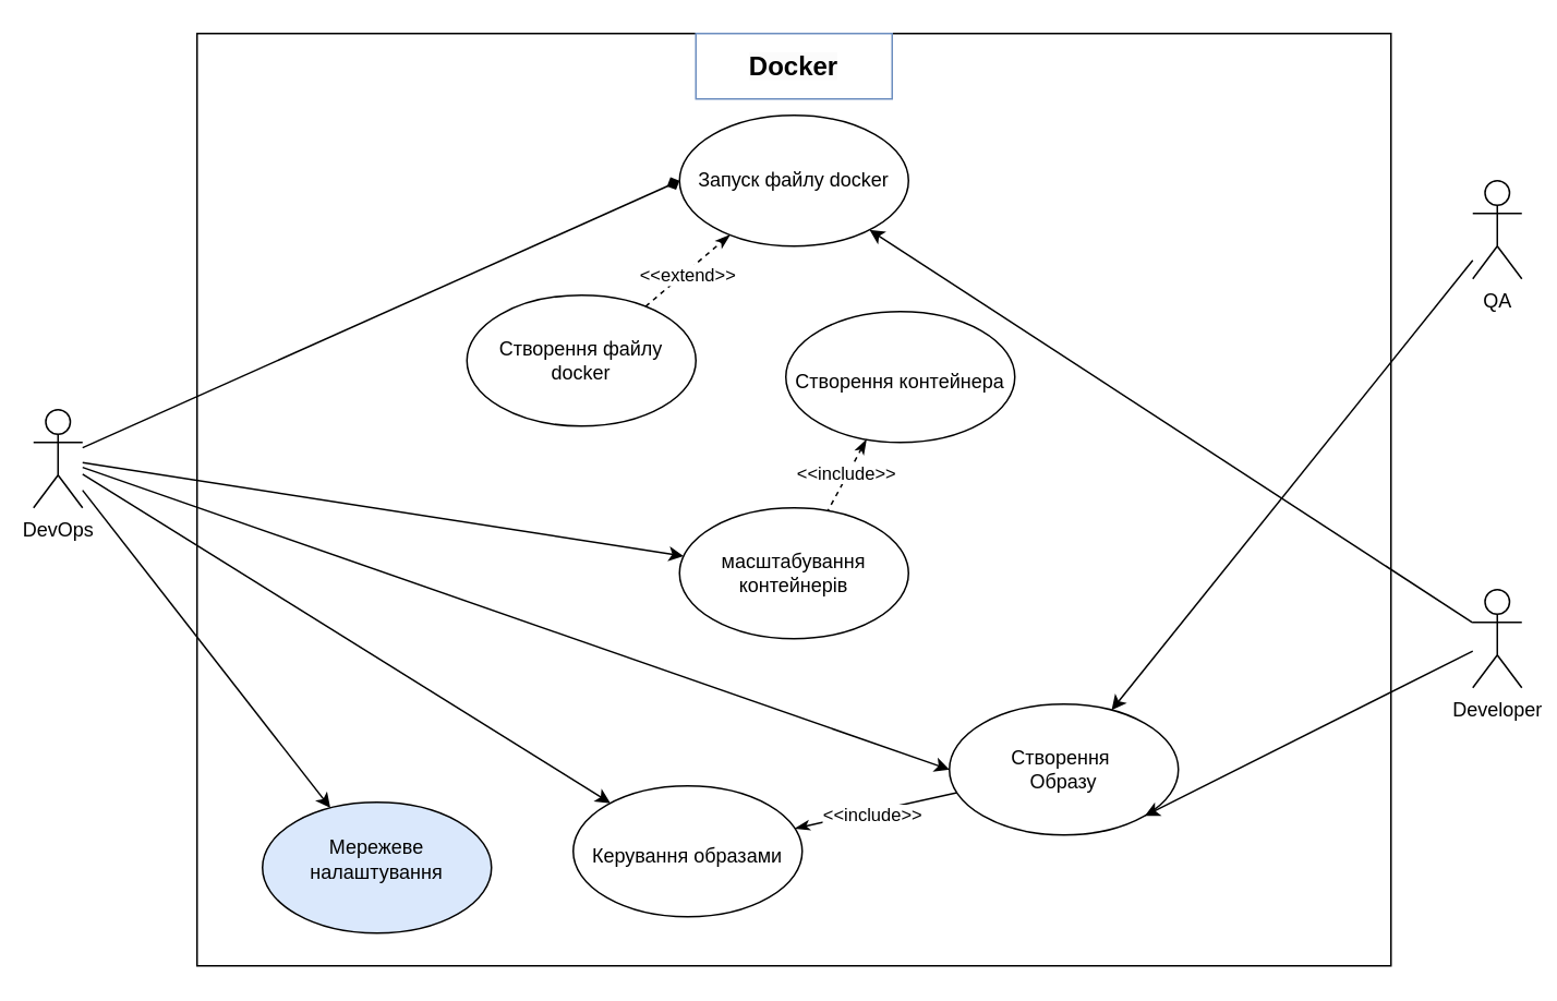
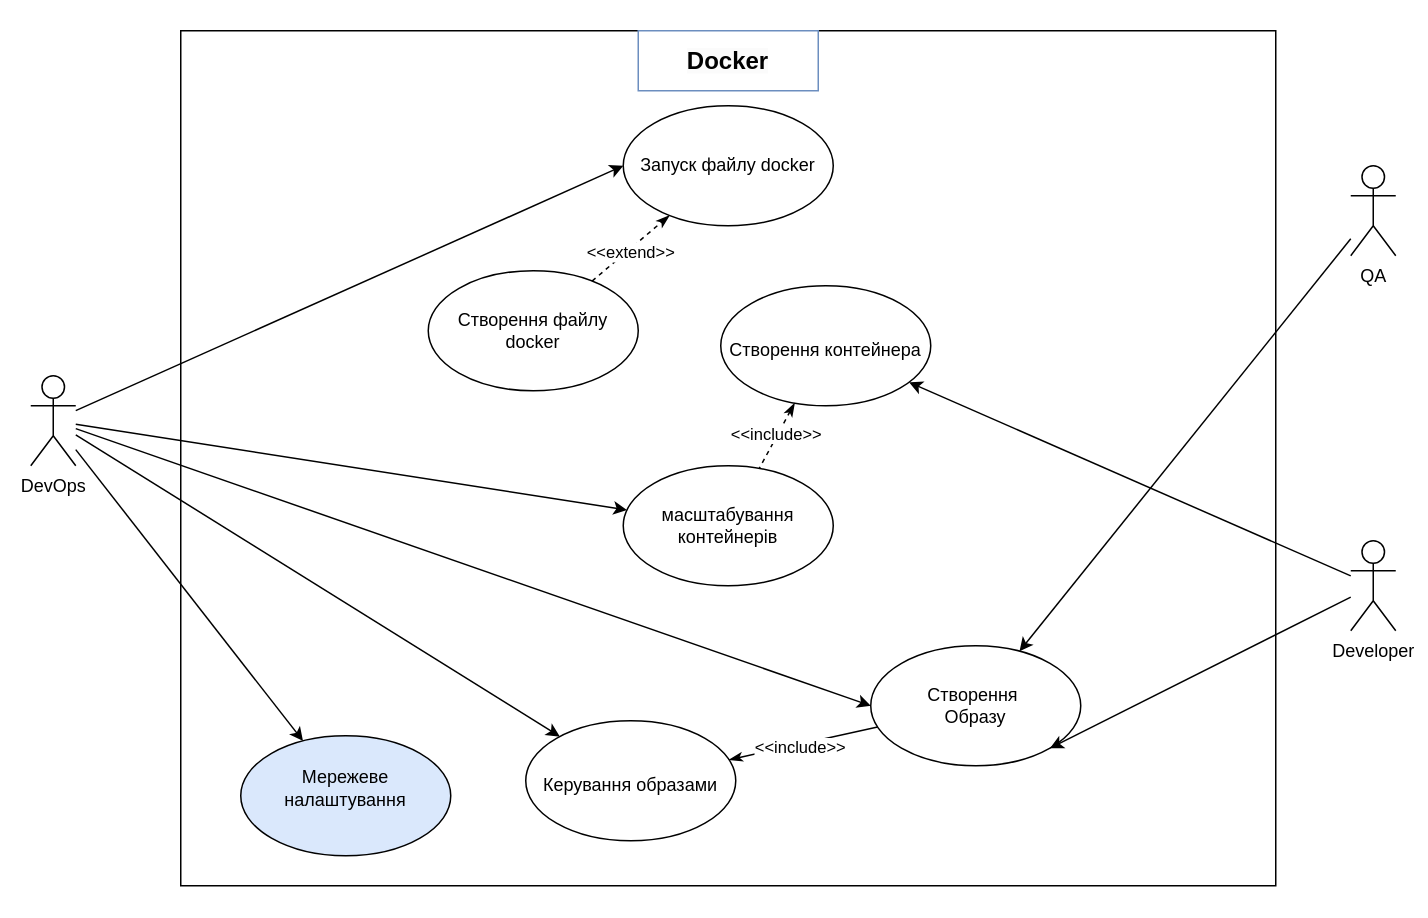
  <mxCell id="0" />
  <mxCell id="1" parent="0" />
  <mxCell id="2" value="&lt;font style=&quot;font-size: 16px;&quot;&gt;&lt;br&gt;&lt;/font&gt;" style="rounded=0;whiteSpace=wrap;html=1;" vertex="1" parent="1"><mxGeometry x="120" y="20" width="730" height="570" as="geometry" /></mxCell>
  <mxCell id="3" value="&lt;br&gt;&lt;br&gt;Створення контейнера" style="ellipse;whiteSpace=wrap;html=1;verticalAlign=top;" vertex="1" parent="1"><mxGeometry x="480" y="190" width="140" height="80" as="geometry" /></mxCell>
  <mxCell id="4" value="&lt;br&gt;&lt;br&gt;Керування образами" style="ellipse;whiteSpace=wrap;html=1;verticalAlign=top;" vertex="1" parent="1"><mxGeometry x="350" y="480" width="140" height="80" as="geometry" /></mxCell>
  <mxCell id="5" value="&lt;br&gt;Мережеве налаштування" style="ellipse;whiteSpace=wrap;html=1;verticalAlign=top;fillColor=#dae8fc;" vertex="1" parent="1"><mxGeometry x="160" y="490" width="140" height="80" as="geometry" /></mxCell>
  <mxCell id="6" value="DevOps" style="shape=umlActor;verticalLabelPosition=bottom;verticalAlign=top;html=1;outlineConnect=0;" vertex="1" parent="1"><mxGeometry x="20" y="250" width="30" height="60" as="geometry" /></mxCell>
  <mxCell id="7" value="масштабування&lt;br&gt;контейнерів" style="ellipse;whiteSpace=wrap;html=1;" vertex="1" parent="1"><mxGeometry x="415" y="310" width="140" height="80" as="geometry" /></mxCell>
  <mxCell id="8" value="QA" style="shape=umlActor;verticalLabelPosition=bottom;verticalAlign=top;html=1;outlineConnect=0;" vertex="1" parent="1"><mxGeometry x="900" y="110" width="30" height="60" as="geometry" /></mxCell>
  <mxCell id="9" value="Developer" style="shape=umlActor;verticalLabelPosition=bottom;verticalAlign=top;html=1;outlineConnect=0;" vertex="1" parent="1"><mxGeometry x="900" y="360" width="30" height="60" as="geometry" /></mxCell>
  <mxCell id="10" value="&lt;b style=&quot;border-color: var(--border-color); color: rgb(0, 0, 0); font-family: Helvetica; font-size: 16px; font-style: normal; font-variant-ligatures: normal; font-variant-caps: normal; letter-spacing: normal; orphans: 2; text-align: center; text-indent: 0px; text-transform: none; widows: 2; word-spacing: 0px; -webkit-text-stroke-width: 0px; background-color: rgb(251, 251, 251); text-decoration-thickness: initial; text-decoration-style: initial; text-decoration-color: initial;&quot;&gt;Docker&lt;/b&gt;" style="rounded=0;whiteSpace=wrap;html=1;fillColor=#ffffff;strokeColor=#6c8ebf;" vertex="1" parent="1"><mxGeometry x="425" y="20" width="120" height="40" as="geometry" /></mxCell>
  <mxCell id="11" value="Створення&amp;nbsp;&lt;br&gt;Образу" style="ellipse;whiteSpace=wrap;html=1;" vertex="1" parent="1"><mxGeometry x="580" y="430" width="140" height="80" as="geometry" /></mxCell>
  <mxCell id="12" value="Створення файлу docker" style="ellipse;whiteSpace=wrap;html=1;" vertex="1" parent="1"><mxGeometry x="285" y="180" width="140" height="80" as="geometry" /></mxCell>
- <mxCell id="13" value="" style="endArrow=diamond;html=1;rounded=0;entryX=0;entryY=0.5;entryDx=0;entryDy=0;" edge="1" parent="1" source="6" target="18"><mxGeometry width="50" height="50" relative="1" as="geometry"><mxPoint x="80" y="230" as="sourcePoint" /><mxPoint x="130" y="180" as="targetPoint" /></mxGeometry></mxCell>
+ <mxCell id="13" value="" style="endArrow=classic;html=1;rounded=0;entryX=0;entryY=0.5;entryDx=0;entryDy=0;" edge="1" parent="1" source="6" target="18"><mxGeometry width="50" height="50" relative="1" as="geometry"><mxPoint x="80" y="230" as="sourcePoint" /><mxPoint x="130" y="180" as="targetPoint" /></mxGeometry></mxCell>
  <mxCell id="14" value="" style="endArrow=classic;html=1;rounded=0;entryX=0;entryY=0.5;entryDx=0;entryDy=0;" edge="1" parent="1" source="6" target="11"><mxGeometry width="50" height="50" relative="1" as="geometry"><mxPoint x="80" y="288" as="sourcePoint" /><mxPoint x="280" y="130" as="targetPoint" /></mxGeometry></mxCell>
  <mxCell id="15" value="" style="endArrow=classic;html=1;rounded=0;" edge="1" parent="1" source="6" target="4"><mxGeometry width="50" height="50" relative="1" as="geometry"><mxPoint x="500" y="290" as="sourcePoint" /><mxPoint x="550" y="240" as="targetPoint" /></mxGeometry></mxCell>
  <mxCell id="16" value="" style="endArrow=classic;html=1;rounded=0;" edge="1" parent="1" source="6" target="5"><mxGeometry width="50" height="50" relative="1" as="geometry"><mxPoint x="30" y="277" as="sourcePoint" /><mxPoint x="306" y="405" as="targetPoint" /></mxGeometry></mxCell>
- <mxCell id="17" value="" style="endArrow=classic;html=1;rounded=0;" edge="1" parent="1" source="9" target="18"><mxGeometry width="50" height="50" relative="1" as="geometry"><mxPoint x="730" y="320" as="sourcePoint" /><mxPoint x="780" y="270" as="targetPoint" /></mxGeometry></mxCell>
+ <mxCell id="17" value="" style="endArrow=classic;html=1;rounded=0;" edge="1" parent="1" source="9" target="3"><mxGeometry width="50" height="50" relative="1" as="geometry"><mxPoint x="730" y="320" as="sourcePoint" /><mxPoint x="780" y="270" as="targetPoint" /></mxGeometry></mxCell>
  <mxCell id="18" value="Запуск файлу docker" style="ellipse;whiteSpace=wrap;html=1;" vertex="1" parent="1"><mxGeometry x="415" y="70" width="140" height="80" as="geometry" /></mxCell>
  <mxCell id="19" value="" style="endArrow=classicThin;dashed=1;html=1;rounded=0;endFill=1;" edge="1" parent="1" source="12" target="18"><mxGeometry width="50" height="50" relative="1" as="geometry"><mxPoint x="420" y="170" as="sourcePoint" /><mxPoint x="470" y="120" as="targetPoint" /></mxGeometry></mxCell>
  <mxCell id="20" value="&amp;lt;&amp;lt;extend&amp;gt;&amp;gt;" style="edgeLabel;html=1;align=center;verticalAlign=middle;resizable=0;points=[];" vertex="1" connectable="0" parent="19"><mxGeometry x="-0.05" y="-2" relative="1" as="geometry"><mxPoint as="offset" /></mxGeometry></mxCell>
  <mxCell id="21" value="" style="endArrow=classic;html=1;rounded=0;" edge="1" parent="1" source="6" target="7"><mxGeometry width="50" height="50" relative="1" as="geometry"><mxPoint x="60" y="284" as="sourcePoint" /><mxPoint x="510" y="110" as="targetPoint" /></mxGeometry></mxCell>
  <mxCell id="22" value="" style="endArrow=classic;html=1;rounded=0;entryX=1;entryY=1;entryDx=0;entryDy=0;" edge="1" parent="1" source="9" target="11"><mxGeometry width="50" height="50" relative="1" as="geometry"><mxPoint x="910" y="387" as="sourcePoint" /><mxPoint x="619" y="143" as="targetPoint" /></mxGeometry></mxCell>
  <mxCell id="23" value="" style="endArrow=classic;html=1;rounded=0;" edge="1" parent="1" source="8" target="11"><mxGeometry width="50" height="50" relative="1" as="geometry"><mxPoint x="910" y="149" as="sourcePoint" /><mxPoint x="564" y="125" as="targetPoint" /></mxGeometry></mxCell>
  <mxCell id="24" value="" style="endArrow=none;dashed=0;html=1;rounded=0;endFill=0;startArrow=classicThin;startFill=1;" edge="1" parent="1" source="4" target="11"><mxGeometry width="50" height="50" relative="1" as="geometry"><mxPoint x="444" y="490" as="sourcePoint" /><mxPoint x="444" y="440" as="targetPoint" /></mxGeometry></mxCell>
  <mxCell id="25" value="&amp;lt;&amp;lt;include&amp;gt;&amp;gt;" style="edgeLabel;html=1;align=center;verticalAlign=middle;resizable=0;points=[];" vertex="1" connectable="0" parent="24"><mxGeometry x="-0.05" y="-2" relative="1" as="geometry"><mxPoint as="offset" /></mxGeometry></mxCell>
  <mxCell id="26" value="" style="endArrow=none;dashed=1;html=1;rounded=0;endFill=0;startArrow=classicThin;startFill=1;" edge="1" parent="1" source="3" target="7"><mxGeometry width="50" height="50" relative="1" as="geometry"><mxPoint x="453" y="371" as="sourcePoint" /><mxPoint x="425" y="310" as="targetPoint" /></mxGeometry></mxCell>
  <mxCell id="27" value="&amp;lt;&amp;lt;include&amp;gt;&amp;gt;" style="edgeLabel;html=1;align=center;verticalAlign=middle;resizable=0;points=[];" vertex="1" connectable="0" parent="26"><mxGeometry x="-0.05" y="-2" relative="1" as="geometry"><mxPoint as="offset" /></mxGeometry></mxCell>
